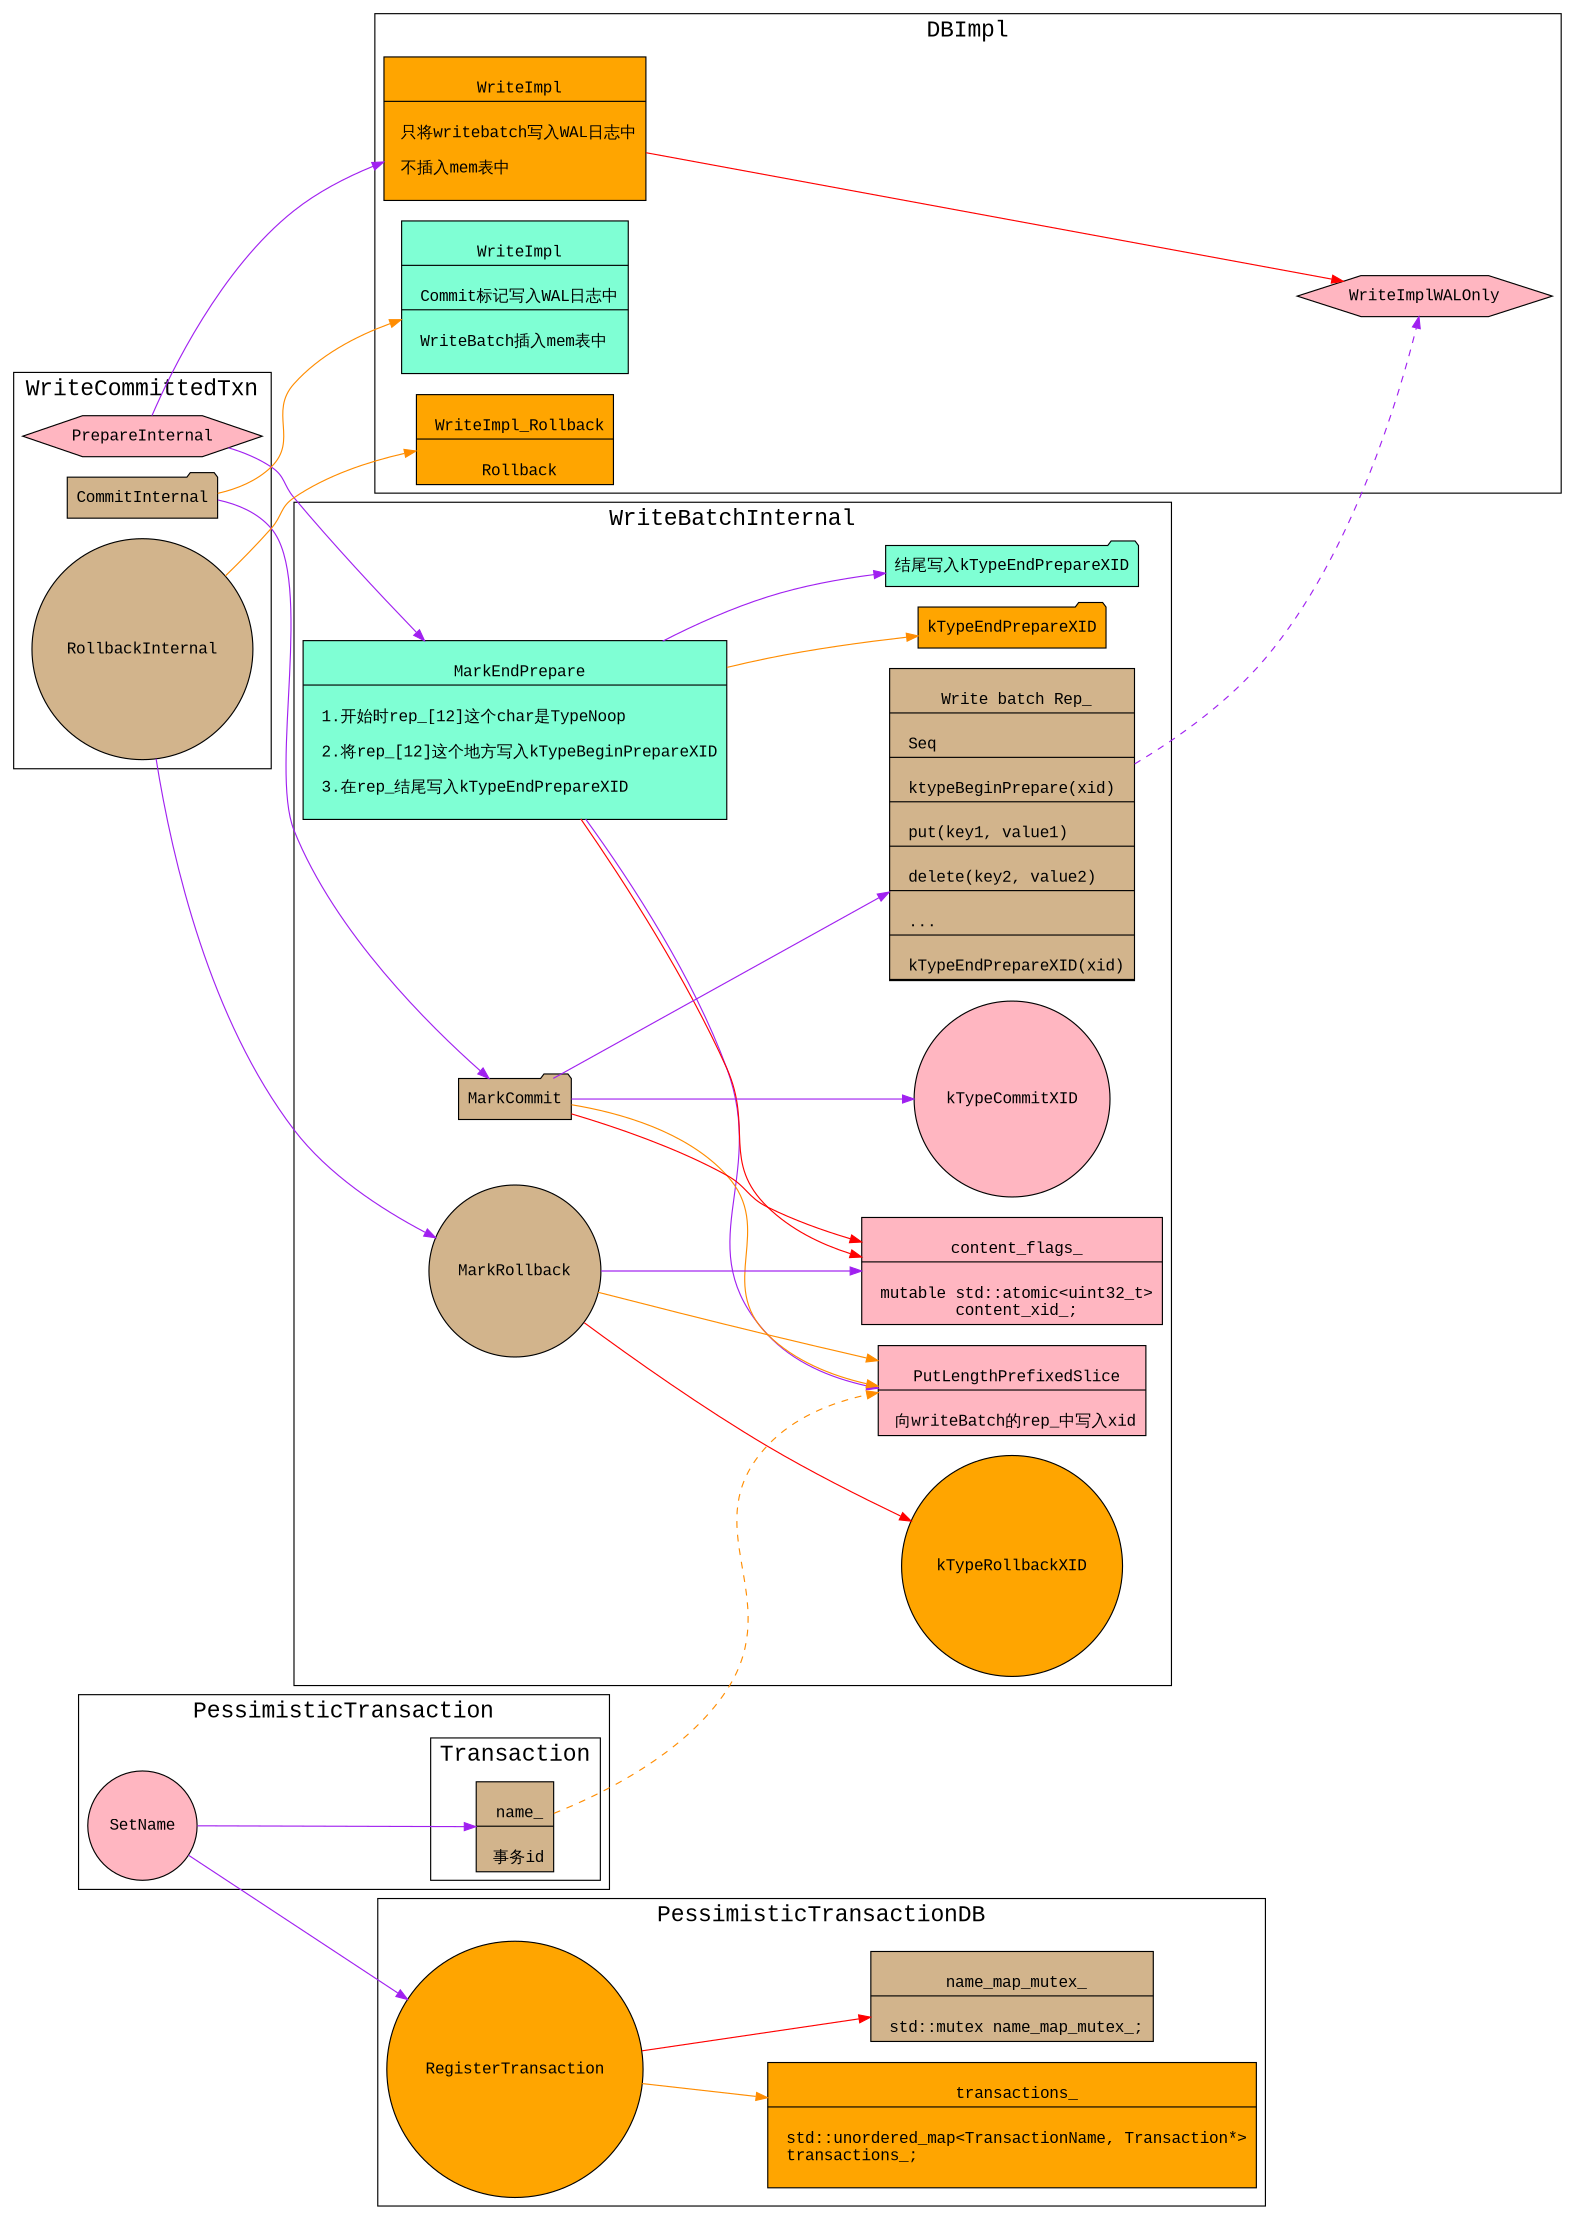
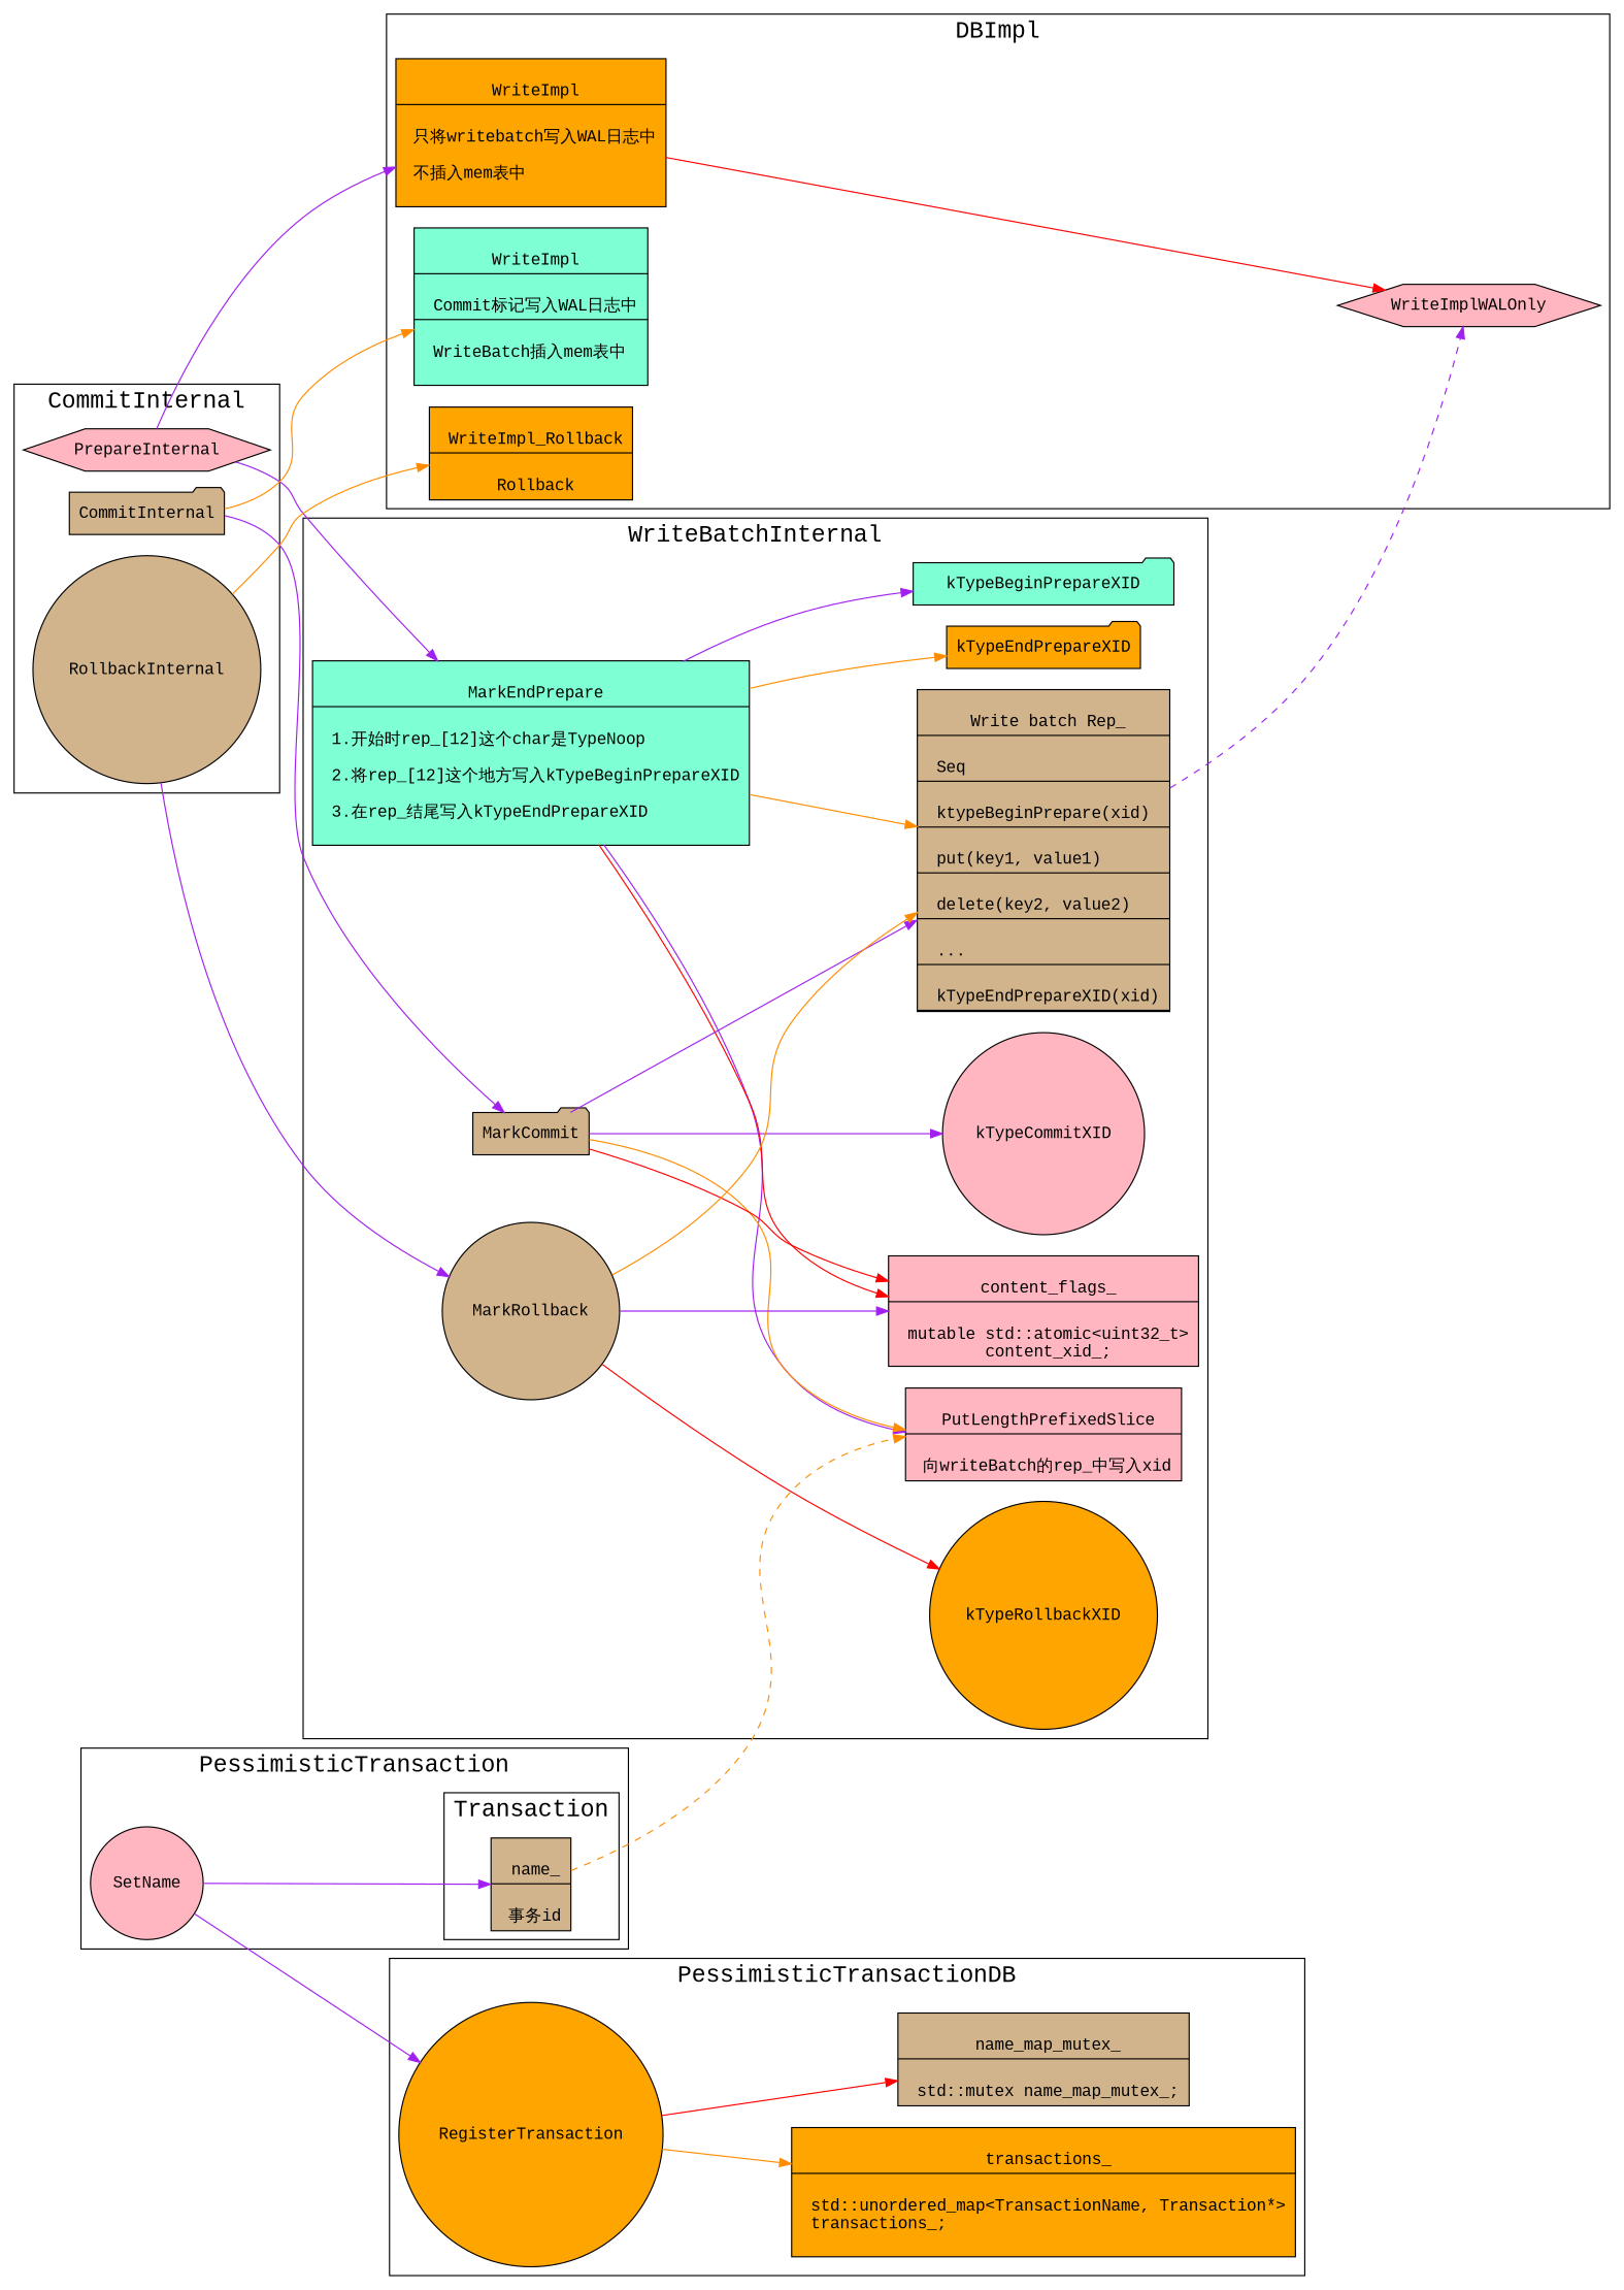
  digraph {
    fontname="Liberation Mono"
    newrank=true
    rankdir=LR
    node [fillcolor=tan fontname="Liberation Mono" shape=record style=filled]
    edge [color=purple fontname="Liberation Mono"]
    n1 [fillcolor=orange label="{{\n        WriteImpl|\n        只将writebatch写入WAL日志中\l\n        不插入mem表中\l\n      }}"]
    WriteImplWALOnly [fillcolor=lightpink shape=hexagon]
    n3 [fillcolor=aquamarine label="{{\n        WriteImpl|\n        Commit标记写入WAL日志中\l|\n        WriteBatch插入mem表中\l\n      }}"]
    n4 [fillcolor=orange label="{{\n        WriteImpl_Rollback|\n        Rollback\n      }}"]
    n5 [label="{{\n        Write batch Rep_|\n          Seq\l|\n          ktypeBeginPrepare(xid)\l|\n          put(key1, value1)\l|\n          delete(key2, value2)\l|\n          ...\l|\n          kTypeEndPrepareXID(xid)\l|\n          <commit> kTypeCommitXID(xid)\l\n      }}"]
    n6 [fillcolor=aquamarine label="{{\n        MarkEndPrepare|\n        1.开始时rep_[12]这个char是TypeNoop\l\n        2.将rep_[12]这个地方写入kTypeBeginPrepareXID\l\n        3.在rep_结尾写入kTypeEndPrepareXID\l\n      }}"]
-   kTypeBeginPrepareXID [fillcolor=aquamarine shape=folder label="结尾写入kTypeEndPrepareXID"]
+   kTypeBeginPrepareXID [fillcolor=aquamarine shape=folder]
    kTypeEndPrepareXID [fillcolor=orange shape=folder]
    n9 [fillcolor=lightpink label="{{\n        PutLengthPrefixedSlice|\n        向writeBatch的rep_中写入xid\n      }}"]
    n10 [fillcolor=lightpink label="{{\n        content_flags_|\n          mutable std::atomic\<uint32_t\>\l content_xid_;\n      }}"]
    MarkCommit [shape=folder]
    kTypeCommitXID [fillcolor=lightpink shape=circle]
    MarkRollback [shape=circle]
    kTypeRollbackXID [fillcolor=orange shape=circle]
    n15 [fillcolor=orange label="{{\n        transactions_|\n          std::unordered_map\<TransactionName, Transaction*\>\l  transactions_;\l\n      }}"]
    RegisterTransaction [fillcolor=orange shape=circle]
    n17 [label="{{\n        name_map_mutex_|\n          std::mutex name_map_mutex_;\n      }}"]
    n18 [label="{{\n          name_|\n          事务id\n        }}"]
    SetName [fillcolor=lightpink shape=circle]
    PrepareInternal [fillcolor=lightpink shape=hexagon]
    CommitInternal [shape=folder]
    RollbackInternal [shape=circle]
    subgraph cluster_1 {
      fontsize=20
      label=DBImpl
      n1
      WriteImplWALOnly
      n3
      n4
    }
    subgraph cluster_2 {
      fontsize=20
      label=PrepasePhase
    }
    subgraph cluster_3 {
      fontsize=20
      label=WriteBatchInternal
      n5
      n6
      kTypeBeginPrepareXID
      kTypeEndPrepareXID
      n9
      n10
      MarkCommit
      kTypeCommitXID
      MarkRollback
      kTypeRollbackXID
    }
    subgraph cluster_4 {
      fontsize=20
      label=PessimisticTransactionDB
      n15
      RegisterTransaction
      n17
    }
    subgraph cluster_5 {
      fontsize=20
      label=PessimisticTransaction
      SetName
      subgraph cluster_6 {
        fontsize=20
        label=Transaction
        n18
      }
    }
    subgraph cluster_7 {
      fontsize=20
-     label=WriteCommittedTxn
+     label=CommitInternal
      PrepareInternal
      CommitInternal
      RollbackInternal
    }
    n1 -> WriteImplWALOnly [color=red]
    n5 -> WriteImplWALOnly [style=dashed]
+   n6 -> n5 [color=darkorange]
    n6 -> kTypeBeginPrepareXID
    n6 -> kTypeEndPrepareXID [color=darkorange]
    n6 -> n9
    n6 -> n10 [color=red]
    MarkCommit -> n5
    MarkCommit -> n9 [color=darkorange]
    MarkCommit -> n10 [color=red]
    MarkCommit -> kTypeCommitXID
-   MarkRollback -> n9 [color=darkorange]
+   MarkRollback -> n5 [color=darkorange]
    MarkRollback -> n10
    MarkRollback -> kTypeRollbackXID [color=red]
    RegisterTransaction -> n15 [color=darkorange]
    RegisterTransaction -> n17 [color=red]
    n18 -> n9 [color=darkorange style=dashed]
    SetName -> RegisterTransaction
    SetName -> n18
    PrepareInternal -> n1
    PrepareInternal -> n6
    CommitInternal -> n3 [color=darkorange]
    CommitInternal -> MarkCommit
    RollbackInternal -> n4 [color=darkorange]
    RollbackInternal -> MarkRollback
  }
